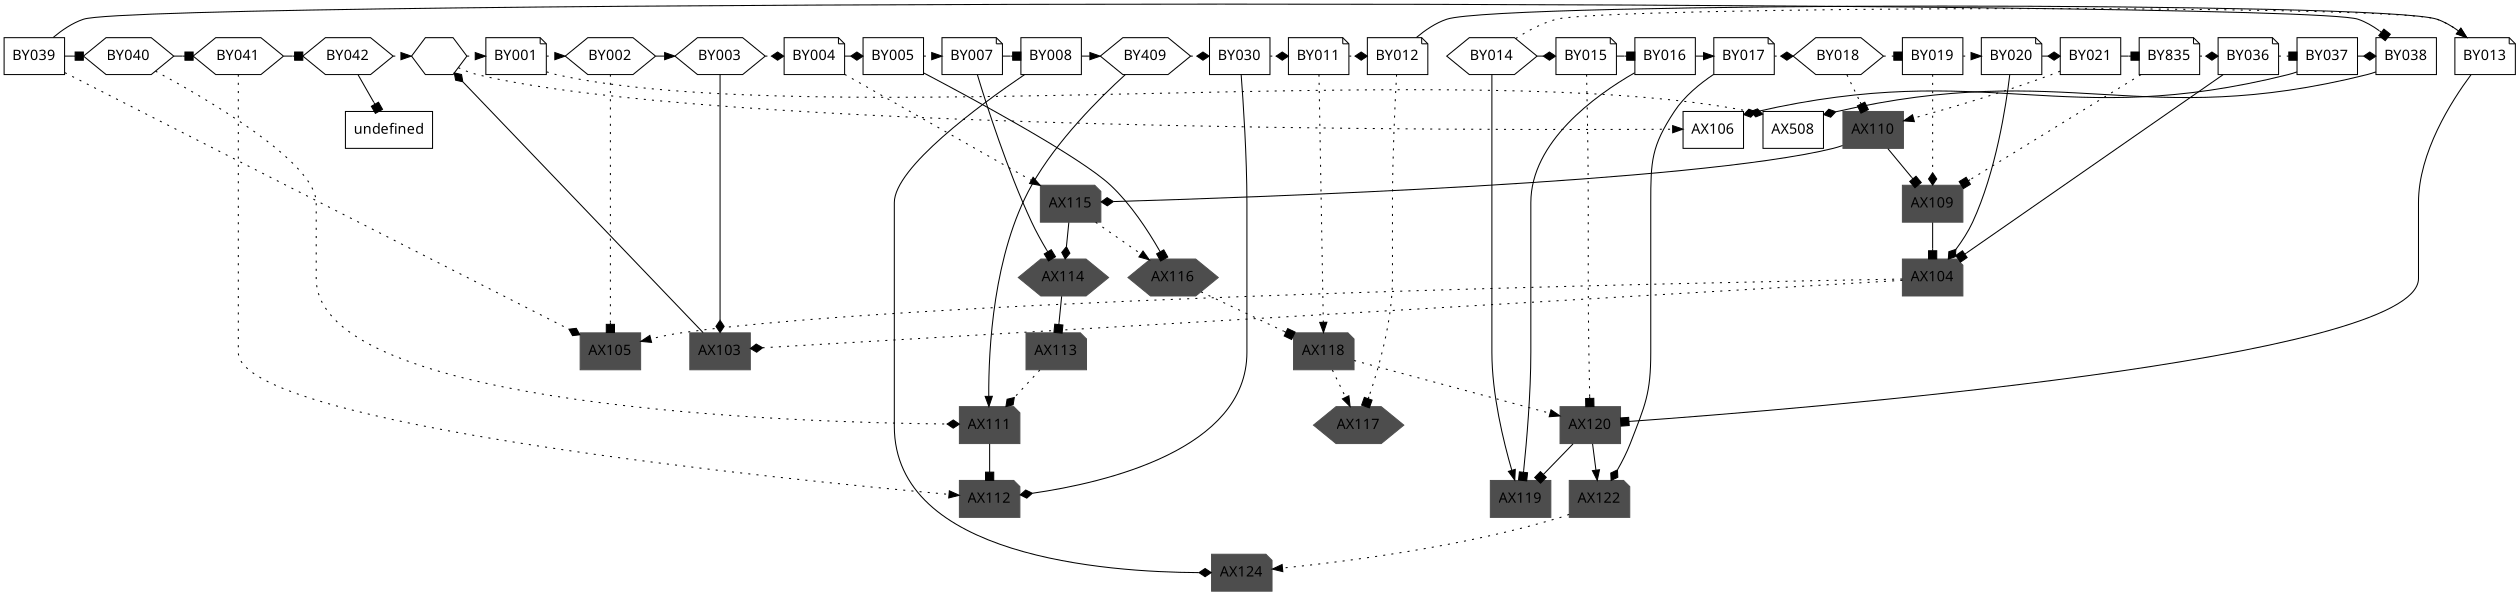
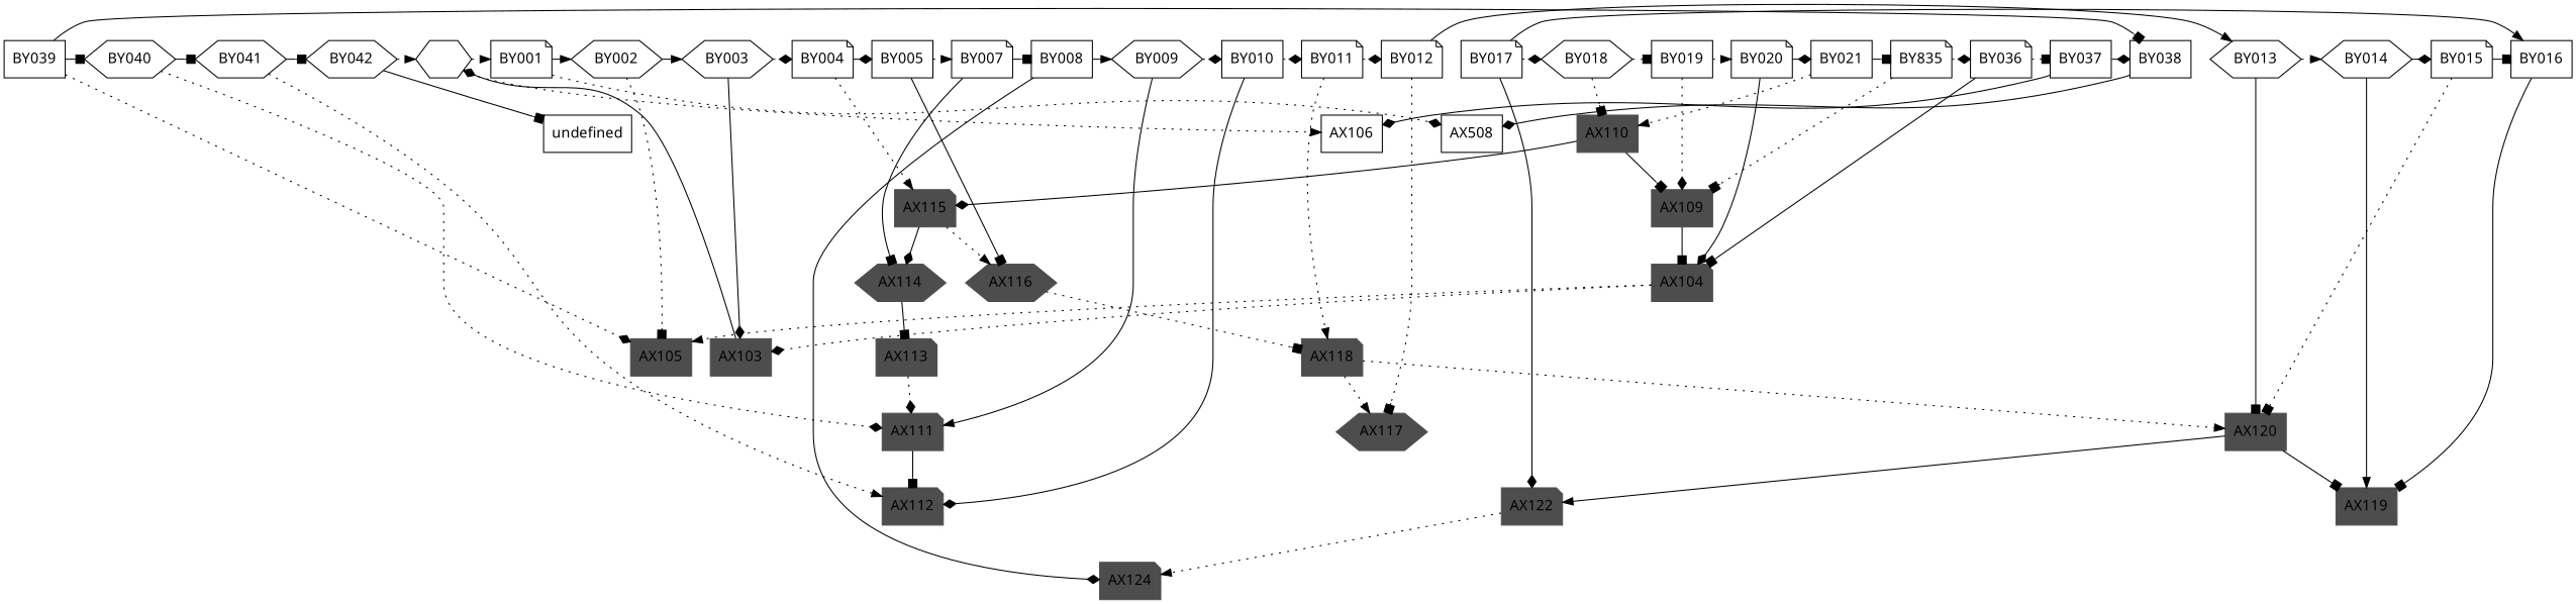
  digraph {
    fontname="Noto Sans"
    node [fontname="Noto Sans" shape=note]
    edge [arrowhead=diamond fontname="Noto Sans" style=solid]
    "" [shape=hexagon]
    BY001
    BY002 [shape=hexagon]
    BY003 [shape=hexagon]
    BY004
    BY005 [shape=box]
    BY007
    BY008 [shape=box]
-   BY009 [shape=hexagon label=BY409]
-   BY010 [shape=box label=BY030]
+   BY009 [shape=hexagon]
+   BY010 [shape=box]
    BY011
    BY012
-   BY013
+   BY013 [shape=hexagon]
    BY014 [shape=hexagon]
    BY015
    BY016 [shape=box]
    BY017
    BY018 [shape=hexagon]
    BY019 [shape=box]
    BY020
    BY021 [shape=box]
    n22 [label=BY835]
    BY036
    BY037 [shape=box]
    BY038 [shape=box]
    BY039 [shape=box]
    BY040 [shape=hexagon]
    BY041 [shape=hexagon]
    BY042 [shape=hexagon]
    AX110 [color=gray30 shape=box style=filled]
    AX109 [color=gray30 shape=box style=filled]
    AX115 [color=gray30 style=filled]
    AX104 [color=gray30 style=filled]
    AX103 [color=gray30 shape=box style=filled]
    AX105 [color=gray30 shape=box style=filled]
    AX114 [color=gray30 shape=hexagon style=filled]
    AX116 [color=gray30 shape=hexagon style=filled]
    AX113 [color=gray30 style=filled]
    AX111 [color=gray30 style=filled]
    AX112 [color=gray30 style=filled]
    AX118 [color=gray30 style=filled]
    AX117 [color=gray30 shape=hexagon style=filled]
    AX120 [color=gray30 shape=box style=filled]
    AX119 [color=gray30 shape=box style=filled]
    AX122 [color=gray30 style=filled]
    AX124 [color=gray30 style=filled]
    AX106 [shape=box]
    n48 [label=AX508 shape=box]
    undefined [shape=box]
    subgraph sub_1 {
      subgraph sub_2 {
        rank=same
        ""
        BY001
        BY002
        BY003
        BY004
        BY005
        BY007
        BY008
        BY009
        BY010
        BY011
        BY012
        BY013
        BY014
        BY015
        BY016
        BY017
        BY018
        BY019
        BY020
        BY021
        n22
        BY036
        BY037
        BY038
        BY039
        BY040
        BY041
        BY042
      }
    }
    subgraph sub_3 {
      ""
      AX110
      AX109
      AX115
      AX104
      AX103
      AX105
      AX114
      AX116
      AX113
      AX111
      AX112
      AX118
      AX117
      AX120
      AX119
      AX122
      AX124
    }
    "" -> BY001 [arrowhead=normal style=dotted]
    "" -> AX106 [arrowhead=normal style=dotted]
-   BY001 -> BY002 [arrowhead=normal style=dotted]
+   BY001 -> BY002 [arrowhead=normal]
    BY001 -> n48 [style=dotted]
    BY002 -> BY003 [arrowhead=normal]
    BY002 -> AX105 [arrowhead=box style=dotted]
    BY003 -> BY004 [style=dotted]
    BY003 -> AX103
    BY004 -> BY005
    BY004 -> AX115 [arrowhead=normal style=dotted]
    BY005 -> BY007 [arrowhead=normal style=dotted]
    BY005 -> AX116 [arrowhead=box]
    BY007 -> BY008 [arrowhead=box]
    BY007 -> AX114 [arrowhead=box]
    BY008 -> BY009 [arrowhead=normal]
    BY008 -> AX124
    BY009 -> BY010 [style=dotted]
    BY009 -> AX111 [arrowhead=normal]
    BY010 -> BY011 [style=dotted]
    BY010 -> AX112
    BY011 -> BY012 [style=dotted]
    BY011 -> AX118 [arrowhead=normal style=dotted]
    BY012 -> BY013 [arrowhead=normal]
    BY012 -> AX117 [arrowhead=box style=dotted]
-   BY014 -> BY013 [arrowhead=normal style=dotted]
+   BY013 -> BY014 [arrowhead=normal style=dotted]
    BY013 -> AX120 [arrowhead=box]
    BY014 -> BY015
    BY014 -> AX119 [arrowhead=normal]
    BY015 -> BY016 [arrowhead=box]
    BY015 -> AX120 [arrowhead=box style=dotted]
-   BY016 -> BY017 [arrowhead=normal]
+   BY017 -> BY016 [arrowhead=normal]
    BY016 -> AX119 [arrowhead=box]
    BY017 -> BY018 [style=dotted]
    BY017 -> AX122
    BY018 -> BY019 [arrowhead=box style=dotted]
    BY018 -> AX110 [arrowhead=box style=dotted]
    BY019 -> BY020 [arrowhead=normal style=dotted]
    BY019 -> AX109 [style=dotted]
    BY020 -> BY021
    BY020 -> AX104
    BY021 -> n22 [arrowhead=box]
    BY021 -> AX110 [arrowhead=normal style=dotted]
    n22 -> BY036 [style=dotted]
    n22 -> AX109 [arrowhead=box style=dotted]
    BY036 -> BY037 [arrowhead=box style=dotted]
    BY036 -> AX104 [arrowhead=box]
    BY037 -> BY038
    BY037 -> AX106
    BY038 -> n48
    BY039 -> BY038 [arrowhead=box]
    BY039 -> BY040 [arrowhead=box]
    BY039 -> AX105 [style=dotted]
    BY040 -> BY041 [arrowhead=box]
    BY040 -> AX111 [style=dotted]
    BY041 -> BY042 [arrowhead=box]
    BY041 -> AX112 [arrowhead=normal style=dotted]
    BY042 -> "" [arrowhead=normal style=dotted]
    BY042 -> undefined [arrowhead=box]
    AX110 -> AX109 [arrowhead=box]
    AX110 -> AX115
    AX109 -> AX104 [arrowhead=box]
    AX115 -> AX114
    AX115 -> AX116 [arrowhead=normal style=dotted]
    AX104 -> AX103 [style=dotted]
    AX104 -> AX105 [arrowhead=normal style=dotted]
    AX103 -> ""
    AX114 -> AX113 [arrowhead=box]
    AX116 -> AX118 [arrowhead=box style=dotted]
    AX113 -> AX111 [style=dotted]
    AX111 -> AX112 [arrowhead=box]
    AX118 -> AX117 [arrowhead=normal style=dotted]
    AX118 -> AX120 [arrowhead=normal style=dotted]
    AX120 -> AX119 [arrowhead=box]
    AX120 -> AX122 [arrowhead=normal]
    AX122 -> AX124 [arrowhead=normal style=dotted]
  }
